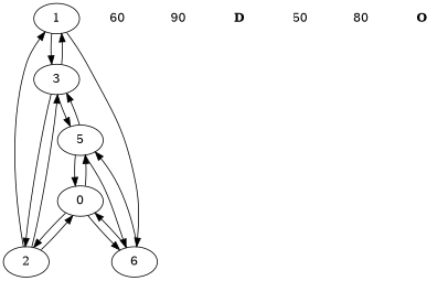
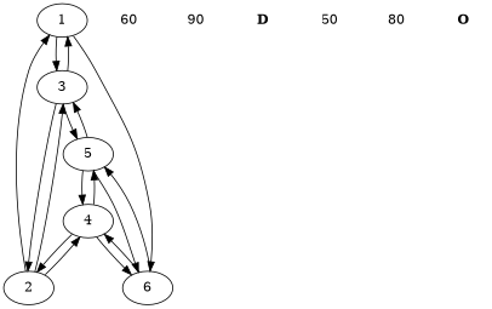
  digraph {
    1
    3
    6
    2
-   4 [label=0]
+   4
    5
    60 [penwidth=0]
    90 [penwidth=0]
    "𝐃" [penwidth=0]
    50 [penwidth=0]
    n11 [label=80 penwidth=0]
    "𝐎" [penwidth=0]
    1 -> 3
    1 -> 6
    3 -> 1
    3 -> 2
    3 -> 5
    6 -> 4
    6 -> 5
    2 -> 1
    2 -> 3
    2 -> 4
    4 -> 6
    4 -> 2
    4 -> 5
    5 -> 3
    5 -> 6
    5 -> 4
  }
